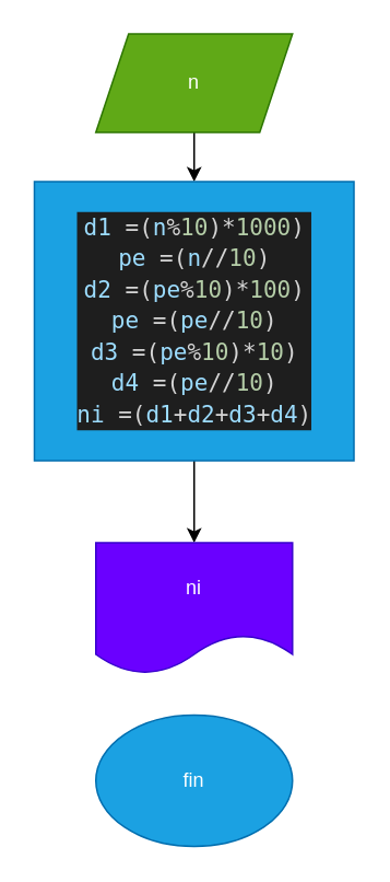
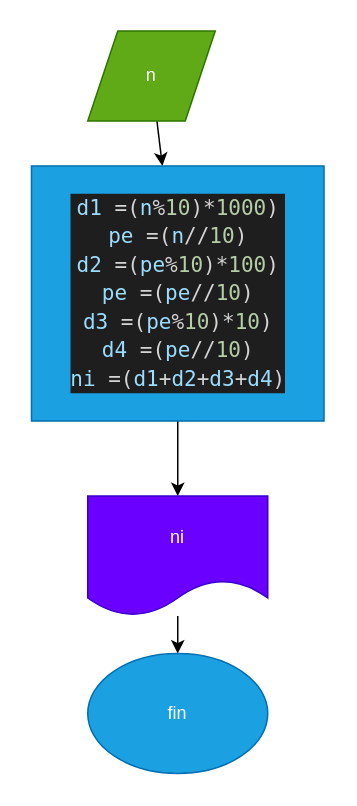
  <mxCell id="0" />
  <mxCell id="1" parent="0" />
  <mxCell id="2" value="" style="edgeStyle=none;html=1;" edge="1" parent="1" source="3" target="5"><mxGeometry relative="1" as="geometry" /></mxCell>
- <mxCell id="3" value="n" style="shape=parallelogram;perimeter=parallelogramPerimeter;whiteSpace=wrap;html=1;fixedSize=1;fillColor=#60a917;fontColor=#ffffff;strokeColor=#2D7600;" vertex="1" parent="1"><mxGeometry x="58" y="20" width="120" height="60" as="geometry" /></mxCell>
+ <mxCell id="3" value="n" style="shape=parallelogram;perimeter=parallelogramPerimeter;whiteSpace=wrap;html=1;fixedSize=1;fillColor=#60a917;fontColor=#ffffff;strokeColor=#2D7600;" vertex="1" parent="1"><mxGeometry x="58" y="20" width="85" height="60" as="geometry" /></mxCell>
  <mxCell id="4" value="" style="edgeStyle=none;html=1;" edge="1" parent="1" source="5" target="7"><mxGeometry relative="1" as="geometry" /></mxCell>
  <mxCell id="5" value="&lt;div style=&quot;color: rgb(212, 212, 212); background-color: rgb(30, 30, 30); font-family: &amp;quot;Droid Sans Mono&amp;quot;, &amp;quot;monospace&amp;quot;, monospace; font-size: 14px; line-height: 19px;&quot;&gt;&lt;div&gt;&lt;span style=&quot;color: #9cdcfe;&quot;&gt;d1&lt;/span&gt; =(&lt;span style=&quot;color: #9cdcfe;&quot;&gt;n&lt;/span&gt;%&lt;span style=&quot;color: #b5cea8;&quot;&gt;10&lt;/span&gt;)*&lt;span style=&quot;color: #b5cea8;&quot;&gt;1000&lt;/span&gt;)&lt;/div&gt;&lt;div&gt;&lt;span style=&quot;color: #9cdcfe;&quot;&gt;pe&lt;/span&gt; =(&lt;span style=&quot;color: #9cdcfe;&quot;&gt;n&lt;/span&gt;//&lt;span style=&quot;color: #b5cea8;&quot;&gt;10&lt;/span&gt;)&lt;/div&gt;&lt;div&gt;&lt;span style=&quot;color: #9cdcfe;&quot;&gt;d2&lt;/span&gt; =(&lt;span style=&quot;color: #9cdcfe;&quot;&gt;pe&lt;/span&gt;%&lt;span style=&quot;color: #b5cea8;&quot;&gt;10&lt;/span&gt;)*&lt;span style=&quot;color: #b5cea8;&quot;&gt;100&lt;/span&gt;)&lt;/div&gt;&lt;div&gt;&lt;span style=&quot;color: #9cdcfe;&quot;&gt;pe&lt;/span&gt; =(&lt;span style=&quot;color: #9cdcfe;&quot;&gt;pe&lt;/span&gt;//&lt;span style=&quot;color: #b5cea8;&quot;&gt;10&lt;/span&gt;)&lt;/div&gt;&lt;div&gt;&lt;span style=&quot;color: #9cdcfe;&quot;&gt;d3&lt;/span&gt; =(&lt;span style=&quot;color: #9cdcfe;&quot;&gt;pe&lt;/span&gt;%&lt;span style=&quot;color: #b5cea8;&quot;&gt;10&lt;/span&gt;)*&lt;span style=&quot;color: #b5cea8;&quot;&gt;10&lt;/span&gt;)&lt;/div&gt;&lt;div&gt;&lt;span style=&quot;color: #9cdcfe;&quot;&gt;d4&lt;/span&gt; =(&lt;span style=&quot;color: #9cdcfe;&quot;&gt;pe&lt;/span&gt;//&lt;span style=&quot;color: #b5cea8;&quot;&gt;10&lt;/span&gt;)&lt;/div&gt;&lt;div&gt;&lt;span style=&quot;color: #9cdcfe;&quot;&gt;ni&lt;/span&gt; =(&lt;span style=&quot;color: #9cdcfe;&quot;&gt;d1&lt;/span&gt;+&lt;span style=&quot;color: #9cdcfe;&quot;&gt;d2&lt;/span&gt;+&lt;span style=&quot;color: #9cdcfe;&quot;&gt;d3&lt;/span&gt;+&lt;span style=&quot;color: #9cdcfe;&quot;&gt;d4&lt;/span&gt;)&lt;/div&gt;&lt;/div&gt;" style="whiteSpace=wrap;html=1;fillColor=#1ba1e2;fontColor=#ffffff;strokeColor=#006EAF;" vertex="1" parent="1"><mxGeometry x="20.5" y="110" width="195" height="170" as="geometry" /></mxCell>
+ <mxCell id="6" value="" style="edgeStyle=none;html=1;" edge="1" parent="1" source="7" target="8"><mxGeometry relative="1" as="geometry" /></mxCell>
  <mxCell id="7" value="ni" style="shape=document;whiteSpace=wrap;html=1;boundedLbl=1;fillColor=#6a00ff;fontColor=#ffffff;strokeColor=#3700CC;" vertex="1" parent="1"><mxGeometry x="58" y="330" width="120" height="80" as="geometry" /></mxCell>
  <mxCell id="8" value="fin" style="ellipse;whiteSpace=wrap;html=1;fillColor=#1ba1e2;fontColor=#ffffff;strokeColor=#006EAF;" vertex="1" parent="1"><mxGeometry x="58" y="435" width="120" height="80" as="geometry" /></mxCell>
